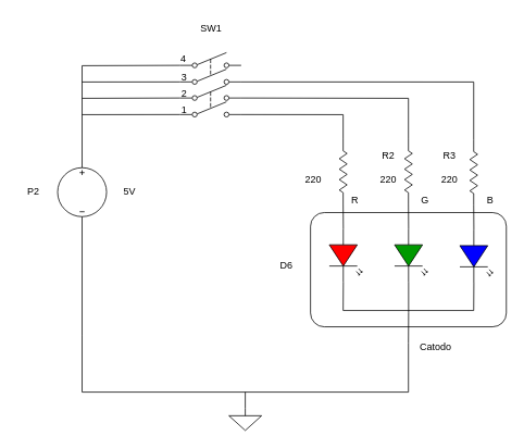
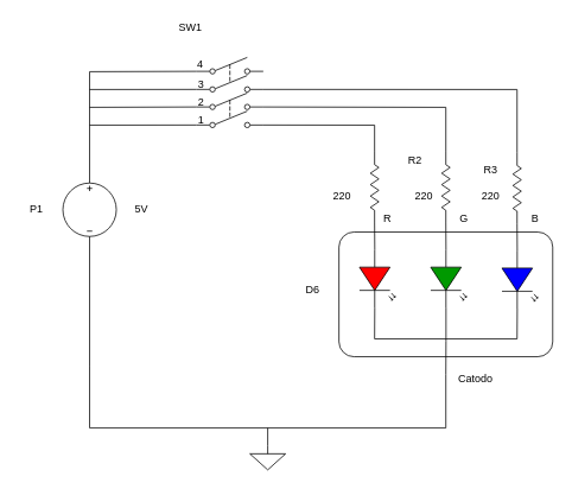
  <mxCell id="0" />
  <mxCell id="1" parent="0" />
  <mxCell id="2" value="" style="rounded=1;whiteSpace=wrap;html=1;strokeColor=#000000;fillColor=none;arcSize=12;" vertex="1" parent="1"><mxGeometry x="380" y="260" width="240" height="140" as="geometry" /></mxCell>
  <mxCell id="3" value="" style="pointerEvents=1;verticalLabelPosition=bottom;shadow=0;dashed=0;align=center;html=1;verticalAlign=top;shape=mxgraph.electrical.signal_sources.source;aspect=fixed;points=[[0.5,0,0],[1,0.5,0],[0.5,1,0],[0,0.5,0]];elSignalType=dc3;" parent="1" vertex="1"><mxGeometry x="70" y="205" width="60" height="60" as="geometry" /></mxCell>
  <mxCell id="4" value="" style="pointerEvents=1;verticalLabelPosition=bottom;shadow=0;dashed=0;align=center;html=1;verticalAlign=top;shape=mxgraph.electrical.signal_sources.signal_ground;" parent="1" vertex="1"><mxGeometry x="280" y="500" width="40" height="27" as="geometry" /></mxCell>
  <mxCell id="5" value="Catodo" style="text;html=1;align=center;verticalAlign=middle;resizable=0;points=[];autosize=1;strokeColor=none;fillColor=none;" parent="1" vertex="1"><mxGeometry x="503" y="410" width="60" height="30" as="geometry" /></mxCell>
  <mxCell id="6" value="220" style="text;html=1;align=center;verticalAlign=middle;resizable=0;points=[];autosize=1;strokeColor=none;fillColor=none;" parent="1" vertex="1"><mxGeometry x="363" y="205" width="40" height="30" as="geometry" /></mxCell>
- <mxCell id="7" value="P2" style="text;html=1;align=center;verticalAlign=middle;resizable=0;points=[];autosize=1;strokeColor=none;fillColor=none;" parent="1" vertex="1"><mxGeometry y="220" width="40" height="30" as="geometry" x="20" /></mxCell>
+ <mxCell id="7" value="P1" style="text;html=1;align=center;verticalAlign=middle;resizable=0;points=[];autosize=1;strokeColor=none;fillColor=none;" parent="1" vertex="1"><mxGeometry y="220" width="40" height="30" as="geometry" x="20" /></mxCell>
  <mxCell id="8" value="" style="endArrow=none;html=1;rounded=0;exitX=0.5;exitY=1;exitDx=0;exitDy=0;exitPerimeter=0;" parent="1" source="3" edge="1"><mxGeometry width="50" height="50" relative="1" as="geometry"><mxPoint x="120" y="440" as="sourcePoint" /><mxPoint x="500" y="420" as="targetPoint" /><Array as="points"><mxPoint x="100" y="410" /><mxPoint x="100" y="480" /><mxPoint x="500" y="480" /></Array></mxGeometry></mxCell>
  <mxCell id="9" value="5V" style="text;html=1;align=center;verticalAlign=middle;resizable=0;points=[];autosize=1;strokeColor=none;fillColor=none;" parent="1" vertex="1"><mxGeometry x="138" y="220" width="40" height="30" as="geometry" /></mxCell>
  <mxCell id="10" value="" style="pointerEvents=1;verticalLabelPosition=bottom;shadow=0;dashed=0;align=center;html=1;verticalAlign=top;shape=mxgraph.electrical.resistors.resistor_2;strokeColor=#000000;direction=south;" parent="1" vertex="1"><mxGeometry x="415.25" y="170" width="9.5" height="80" as="geometry" /></mxCell>
  <mxCell id="11" value="R" style="text;html=1;align=center;verticalAlign=middle;resizable=0;points=[];autosize=1;strokeColor=none;fillColor=none;" parent="1" vertex="1"><mxGeometry x="419" y="230" width="30" height="30" as="geometry" /></mxCell>
  <mxCell id="12" value="" style="endArrow=none;html=1;rounded=0;exitX=0.5;exitY=0;exitDx=0;exitDy=0;exitPerimeter=0;entryX=0;entryY=0.4;entryDx=0;entryDy=0;" parent="1" source="3" target="15" edge="1"><mxGeometry width="50" height="50" relative="1" as="geometry"><mxPoint x="90" y="120" as="sourcePoint" /><mxPoint x="169" y="80.5" as="targetPoint" /><Array as="points"><mxPoint x="100" y="80" /></Array></mxGeometry></mxCell>
  <mxCell id="13" value="" style="endArrow=none;html=1;rounded=0;exitX=0.5;exitY=0;exitDx=0;exitDy=0;exitPerimeter=0;" parent="1" source="4" edge="1"><mxGeometry width="50" height="50" relative="1" as="geometry"><mxPoint x="350" y="360" as="sourcePoint" /><mxPoint x="300" y="480" as="targetPoint" /></mxGeometry></mxCell>
  <mxCell id="14" value="" style="verticalLabelPosition=bottom;shadow=0;dashed=0;align=center;html=1;verticalAlign=top;shape=mxgraph.electrical.opto_electronics.led_2;pointerEvents=1;strokeColor=#000000;direction=south;fillColor=#FF0000;" vertex="1" parent="1"><mxGeometry x="403" y="280" width="40" height="65" as="geometry" /></mxCell>
  <mxCell id="15" value="" style="pointerEvents=1;verticalLabelPosition=bottom;shadow=0;dashed=0;align=center;html=1;verticalAlign=top;shape=mxgraph.electrical.electro-mechanical.dpst2;elSwitchState=off;strokeColor=#000000;" vertex="1" parent="1"><mxGeometry x="220" y="64" width="75" height="39" as="geometry" /></mxCell>
  <mxCell id="16" value="" style="pointerEvents=1;verticalLabelPosition=bottom;shadow=0;dashed=0;align=center;html=1;verticalAlign=top;shape=mxgraph.electrical.electro-mechanical.dpst2;elSwitchState=off;strokeColor=#000000;" vertex="1" parent="1"><mxGeometry x="220" y="104" width="75" height="39" as="geometry" /></mxCell>
  <mxCell id="17" value="" style="endArrow=none;html=1;rounded=0;entryX=0;entryY=0.92;entryDx=0;entryDy=0;" edge="1" parent="1" target="15"><mxGeometry width="50" height="50" relative="1" as="geometry"><mxPoint x="100" y="100" as="sourcePoint" /><mxPoint x="180" y="140" as="targetPoint" /></mxGeometry></mxCell>
  <mxCell id="18" value="" style="endArrow=none;html=1;rounded=0;entryX=0;entryY=0.4;entryDx=0;entryDy=0;" edge="1" parent="1" target="16"><mxGeometry width="50" height="50" relative="1" as="geometry"><mxPoint x="100" y="120" as="sourcePoint" /><mxPoint x="230" y="109.88" as="targetPoint" /></mxGeometry></mxCell>
  <mxCell id="19" value="" style="endArrow=none;html=1;rounded=0;entryX=0;entryY=0.92;entryDx=0;entryDy=0;" edge="1" parent="1" target="16"><mxGeometry width="50" height="50" relative="1" as="geometry"><mxPoint x="100" y="140" as="sourcePoint" /><mxPoint x="230" y="129.6" as="targetPoint" /></mxGeometry></mxCell>
  <mxCell id="20" value="" style="endArrow=none;html=1;rounded=0;exitX=1;exitY=0.5;exitDx=0;exitDy=0;exitPerimeter=0;entryX=0;entryY=0.57;entryDx=0;entryDy=0;entryPerimeter=0;" edge="1" parent="1" source="10" target="14"><mxGeometry width="50" height="50" relative="1" as="geometry"><mxPoint x="520" y="390" as="sourcePoint" /><mxPoint x="570" y="340" as="targetPoint" /></mxGeometry></mxCell>
  <mxCell id="21" value="" style="pointerEvents=1;verticalLabelPosition=bottom;shadow=0;dashed=0;align=center;html=1;verticalAlign=top;shape=mxgraph.electrical.resistors.resistor_2;strokeColor=#000000;direction=south;" vertex="1" parent="1"><mxGeometry x="495.25" y="170" width="9.5" height="80" as="geometry" /></mxCell>
  <mxCell id="22" style="edgeStyle=orthogonalEdgeStyle;rounded=0;orthogonalLoop=1;jettySize=auto;html=1;exitX=1;exitY=0.57;exitDx=0;exitDy=0;exitPerimeter=0;endArrow=none;endFill=0;" edge="1" parent="1" source="23"><mxGeometry relative="1" as="geometry"><mxPoint x="500" y="420" as="targetPoint" /></mxGeometry></mxCell>
  <mxCell id="23" value="" style="verticalLabelPosition=bottom;shadow=0;dashed=0;align=center;html=1;verticalAlign=top;shape=mxgraph.electrical.opto_electronics.led_2;pointerEvents=1;strokeColor=#000000;direction=south;fillColor=#009900;" vertex="1" parent="1"><mxGeometry x="483" y="280" width="40" height="65" as="geometry" /></mxCell>
  <mxCell id="24" value="" style="endArrow=none;html=1;rounded=0;exitX=1;exitY=0.5;exitDx=0;exitDy=0;exitPerimeter=0;entryX=0;entryY=0.57;entryDx=0;entryDy=0;entryPerimeter=0;" edge="1" parent="1" source="21" target="23"><mxGeometry width="50" height="50" relative="1" as="geometry"><mxPoint x="600" y="390" as="sourcePoint" /><mxPoint x="650" y="340" as="targetPoint" /></mxGeometry></mxCell>
  <mxCell id="25" value="" style="pointerEvents=1;verticalLabelPosition=bottom;shadow=0;dashed=0;align=center;html=1;verticalAlign=top;shape=mxgraph.electrical.resistors.resistor_2;strokeColor=#000000;direction=south;" vertex="1" parent="1"><mxGeometry x="575.25" y="171" width="9.5" height="80" as="geometry" /></mxCell>
  <mxCell id="26" value="" style="verticalLabelPosition=bottom;shadow=0;dashed=0;align=center;html=1;verticalAlign=top;shape=mxgraph.electrical.opto_electronics.led_2;pointerEvents=1;strokeColor=#000000;direction=south;fillColor=#0000FF;" vertex="1" parent="1"><mxGeometry x="563" y="281" width="40" height="65" as="geometry" /></mxCell>
  <mxCell id="27" value="" style="endArrow=none;html=1;rounded=0;exitX=1;exitY=0.5;exitDx=0;exitDy=0;exitPerimeter=0;entryX=0;entryY=0.57;entryDx=0;entryDy=0;entryPerimeter=0;" edge="1" parent="1" source="25" target="26"><mxGeometry width="50" height="50" relative="1" as="geometry"><mxPoint x="680" y="391" as="sourcePoint" /><mxPoint x="730" y="341" as="targetPoint" /></mxGeometry></mxCell>
  <mxCell id="28" value="" style="endArrow=none;html=1;rounded=0;entryX=1;entryY=0.57;entryDx=0;entryDy=0;entryPerimeter=0;exitX=1;exitY=0.57;exitDx=0;exitDy=0;exitPerimeter=0;" edge="1" parent="1" source="14" target="26"><mxGeometry width="50" height="50" relative="1" as="geometry"><mxPoint x="500" y="470" as="sourcePoint" /><mxPoint x="550" y="420" as="targetPoint" /><Array as="points"><mxPoint x="420" y="380" /><mxPoint x="580" y="380" /></Array></mxGeometry></mxCell>
  <mxCell id="29" value="" style="endArrow=none;html=1;rounded=0;entryX=1;entryY=0.92;entryDx=0;entryDy=0;exitX=0;exitY=0.5;exitDx=0;exitDy=0;exitPerimeter=0;" edge="1" parent="1" source="10" target="16"><mxGeometry width="50" height="50" relative="1" as="geometry"><mxPoint x="300" y="200" as="sourcePoint" /><mxPoint x="350" y="150" as="targetPoint" /><Array as="points"><mxPoint x="420" y="140" /></Array></mxGeometry></mxCell>
  <mxCell id="30" value="" style="endArrow=none;html=1;rounded=0;exitX=1;exitY=0.4;exitDx=0;exitDy=0;entryX=0;entryY=0.5;entryDx=0;entryDy=0;entryPerimeter=0;" edge="1" parent="1" source="16" target="21"><mxGeometry width="50" height="50" relative="1" as="geometry"><mxPoint x="380" y="150" as="sourcePoint" /><mxPoint x="430" y="100" as="targetPoint" /><Array as="points"><mxPoint x="500" y="120" /></Array></mxGeometry></mxCell>
  <mxCell id="31" value="" style="endArrow=none;html=1;rounded=0;exitX=1;exitY=0.92;exitDx=0;exitDy=0;entryX=0;entryY=0.5;entryDx=0;entryDy=0;entryPerimeter=0;" edge="1" parent="1" source="15" target="25"><mxGeometry width="50" height="50" relative="1" as="geometry"><mxPoint x="380" y="120" as="sourcePoint" /><mxPoint x="430" y="70" as="targetPoint" /><Array as="points"><mxPoint x="580" y="100" /></Array></mxGeometry></mxCell>
  <mxCell id="32" value="G" style="text;html=1;align=center;verticalAlign=middle;resizable=0;points=[];autosize=1;strokeColor=none;fillColor=none;" vertex="1" parent="1"><mxGeometry x="504.75" y="230" width="30" height="30" as="geometry" /></mxCell>
  <mxCell id="33" value="B" style="text;html=1;align=center;verticalAlign=middle;resizable=0;points=[];autosize=1;strokeColor=none;fillColor=none;" vertex="1" parent="1"><mxGeometry x="584.75" y="230" width="30" height="30" as="geometry" /></mxCell>
  <mxCell id="34" value="220" style="text;html=1;align=center;verticalAlign=middle;resizable=0;points=[];autosize=1;strokeColor=none;fillColor=none;" vertex="1" parent="1"><mxGeometry x="455.25" y="205" width="40" height="30" as="geometry" /></mxCell>
  <mxCell id="35" value="220" style="text;html=1;align=center;verticalAlign=middle;resizable=0;points=[];autosize=1;strokeColor=none;fillColor=none;" vertex="1" parent="1"><mxGeometry x="530" y="205" width="40" height="30" as="geometry" /></mxCell>
- <mxCell id="36" value="R2" style="text;html=1;align=center;verticalAlign=middle;resizable=0;points=[];autosize=1;strokeColor=none;fillColor=none;" vertex="1" parent="1"><mxGeometry x="455.25" y="175" width="40" height="30" as="geometry" /></mxCell>
+ <mxCell id="36" value="R2" style="text;html=1;align=center;verticalAlign=middle;resizable=0;points=[];autosize=1;strokeColor=none;fillColor=none;" vertex="1" parent="1"><mxGeometry x="445.25" y="165" width="40" height="30" as="geometry" /></mxCell>
  <mxCell id="37" value="R3" style="text;html=1;align=center;verticalAlign=middle;resizable=0;points=[];autosize=1;strokeColor=none;fillColor=none;" vertex="1" parent="1"><mxGeometry x="530" y="175" width="40" height="30" as="geometry" /></mxCell>
- <mxCell id="38" value="SW1" style="text;html=1;align=center;verticalAlign=middle;resizable=0;points=[];autosize=1;strokeColor=none;fillColor=none;" vertex="1" parent="1"><mxGeometry x="232.5" y="20" width="50" height="30" as="geometry" /></mxCell>
+ <mxCell id="38" value="SW1" style="text;html=1;align=center;verticalAlign=middle;resizable=0;points=[];autosize=1;strokeColor=none;fillColor=none;" vertex="1" parent="1"><mxGeometry x="187.5" y="15" width="50" height="30" as="geometry" /></mxCell>
  <mxCell id="39" value="1" style="text;html=1;align=center;verticalAlign=middle;resizable=0;points=[];autosize=1;strokeColor=none;fillColor=none;" vertex="1" parent="1"><mxGeometry x="210" y="120" width="30" height="30" as="geometry" /></mxCell>
  <mxCell id="40" value="2" style="text;html=1;align=center;verticalAlign=middle;resizable=0;points=[];autosize=1;strokeColor=none;fillColor=none;" vertex="1" parent="1"><mxGeometry x="210" y="99" width="30" height="30" as="geometry" /></mxCell>
  <mxCell id="41" value="3" style="text;html=1;align=center;verticalAlign=middle;resizable=0;points=[];autosize=1;strokeColor=none;fillColor=none;" vertex="1" parent="1"><mxGeometry x="210" y="80" width="30" height="30" as="geometry" /></mxCell>
  <mxCell id="42" value="4" style="text;html=1;align=center;verticalAlign=middle;resizable=0;points=[];autosize=1;strokeColor=none;fillColor=none;" vertex="1" parent="1"><mxGeometry x="209" y="57" width="30" height="30" as="geometry" /></mxCell>
  <mxCell id="43" value="D6" style="text;html=1;align=center;verticalAlign=middle;resizable=0;points=[];autosize=1;strokeColor=none;fillColor=none;" vertex="1" parent="1"><mxGeometry x="330" y="310" width="40" height="30" as="geometry" /></mxCell>
